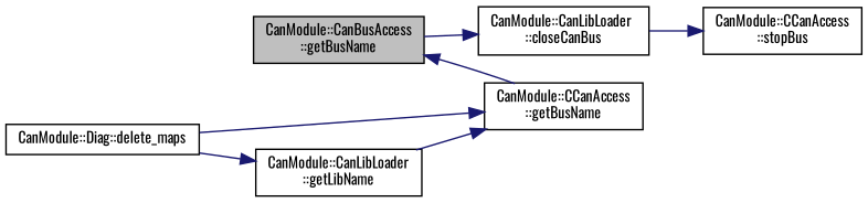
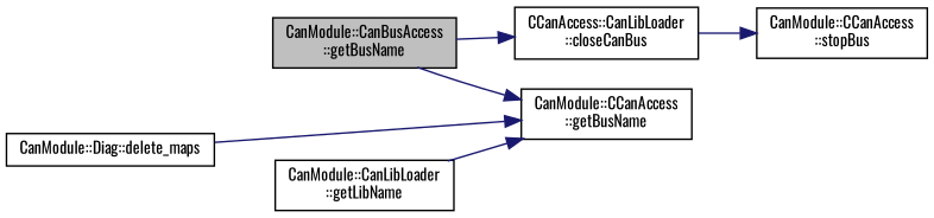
  digraph {
    fontname=Oswald
    rankdir=LR
    node [color=black fillcolor=white fontname=Oswald fontsize=10 shape=record style=filled]
    edge [color=midnightblue fontname=Oswald fontsize=10 labelfontname=Helvetica labelfontsize=10 style=solid]
    n1 [fillcolor=grey75 fontcolor=black height=0.2 label="CanModule::CanBusAccess\l::getBusName" width=0.4]
-   n2 [height=0.2 label="CanModule::CanLibLoader\l::closeCanBus" width=0.4]
+   n2 [height=0.2 label="CCanAccess::CanLibLoader\l::closeCanBus" width=0.4]
    n3 [height=0.2 label="CanModule::CCanAccess\l::getBusName" width=0.4]
    n4 [height=0.2 label="CanModule::CCanAccess\l::stopBus" width=0.4]
    n5 [height=0.2 label="CanModule::Diag::delete_maps" width=0.4]
    n6 [height=0.2 label="CanModule::CanLibLoader\l::getLibName" width=0.4]
    n1 -> n2
-   n3 -> n1
+   n1 -> n3
    n2 -> n4
    n5 -> n3
-   n5 -> n6
    n6 -> n3
  }
